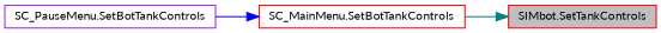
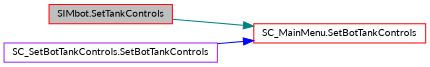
  digraph {
    fontname=Lato
    rankdir=RL
    node [color=red fillcolor=white fontname=Lato fontsize=10 shape=record style=filled]
    edge [dir=back fontname=Lato fontsize=10 labelfontname=Helvetica labelfontsize=10 style=solid]
    n1 [fillcolor=grey75 fontcolor=black height=0.2 label="SIMbot.SetTankControls" width=0.4]
    n2 [height=0.2 label="SC_MainMenu.SetBotTankControls" width=0.4]
-   n3 [color=purple height=0.2 label="SC_PauseMenu.SetBotTankControls" width=0.4]
-   n1 -> n2 [color=teal]
+   n3 [color=purple height=0.2 label="SC_SetBotTankControls.SetBotTankControls" width=0.4]
+   n2 -> n1 [color=teal]
    n2 -> n3 [color=blue]
  }
